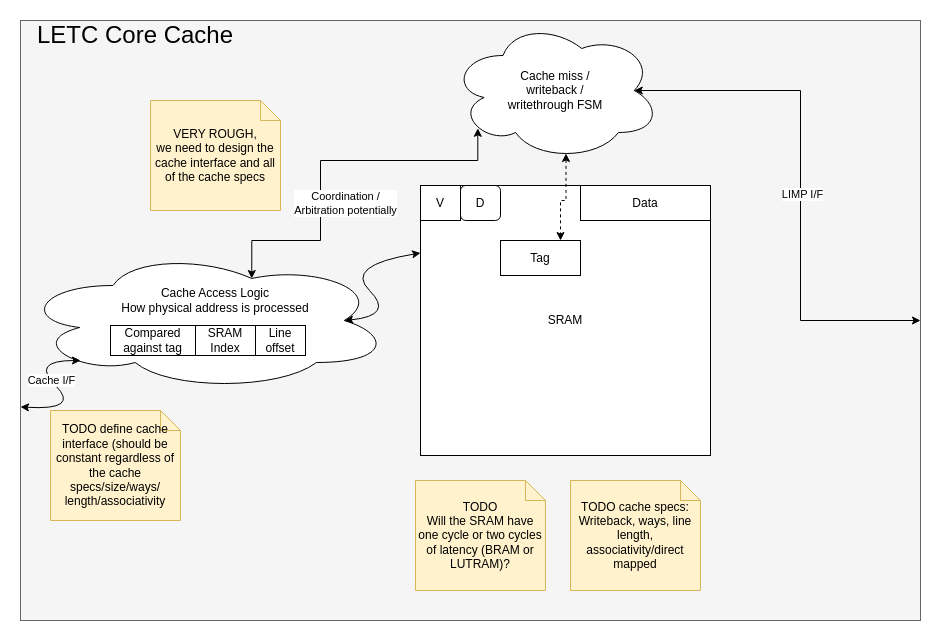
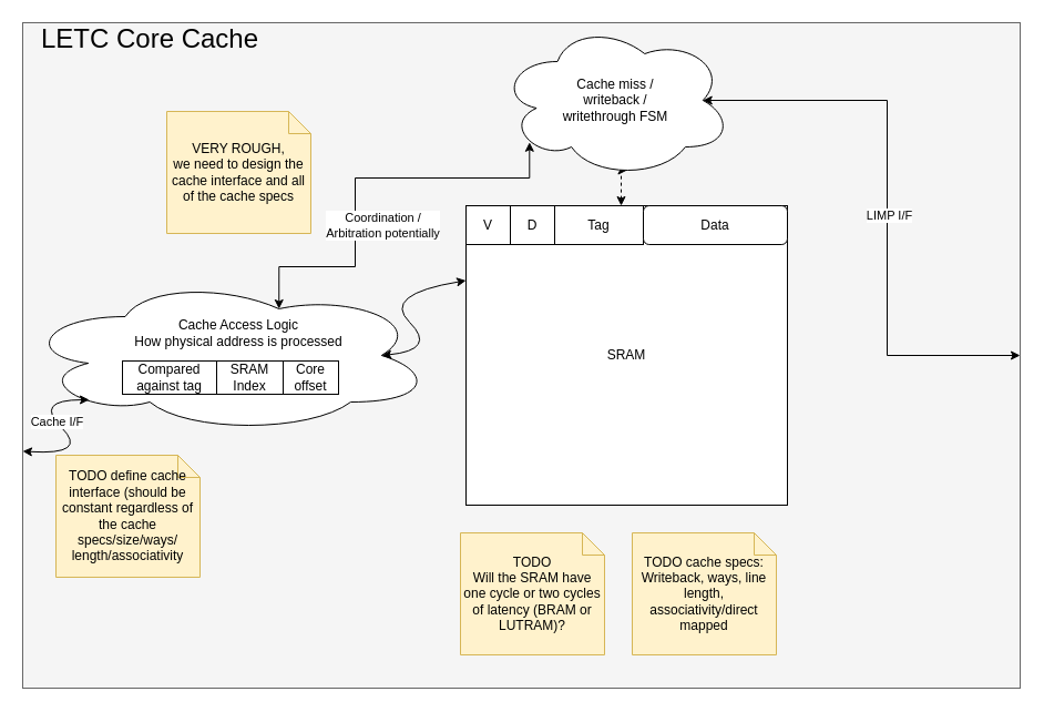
  <mxCell id="0" />
  <mxCell id="1" parent="0" />
  <mxCell id="2" value="" style="rounded=0;whiteSpace=wrap;html=1;fillColor=#f5f5f5;fontColor=#333333;strokeColor=#666666;" parent="1" vertex="1"><mxGeometry x="20" y="20" width="900" height="600" as="geometry" /></mxCell>
  <mxCell id="3" value="&lt;font style=&quot;font-size: 24px;&quot;&gt;LETC Core Cache&lt;/font&gt;" style="text;html=1;strokeColor=none;fillColor=none;align=center;verticalAlign=middle;whiteSpace=wrap;rounded=0;" parent="1" vertex="1"><mxGeometry x="30" y="20" width="210" height="30" as="geometry" /></mxCell>
  <mxCell id="4" value="SRAM" style="rounded=0;whiteSpace=wrap;html=1;" vertex="1" parent="1"><mxGeometry x="420" y="185" width="290" height="270" as="geometry" /></mxCell>
  <mxCell id="5" value="&lt;div&gt;TODO&lt;/div&gt;Will the SRAM have one cycle or two cycles of latency (BRAM or LUTRAM)?" style="shape=note;size=20;whiteSpace=wrap;html=1;fillColor=#fff2cc;strokeColor=#d6b656;" vertex="1" parent="1"><mxGeometry x="415" y="480" width="130" height="110" as="geometry" /></mxCell>
  <mxCell id="6" value="V" style="rounded=0;whiteSpace=wrap;html=1;" vertex="1" parent="1"><mxGeometry x="420" y="185" width="40" height="35" as="geometry" /></mxCell>
- <mxCell id="7" value="D" style="whiteSpace=wrap;html=1;rounded=1;" vertex="1" parent="1"><mxGeometry x="460" y="185" width="40" height="35" as="geometry" /></mxCell>
+ <mxCell id="7" value="D" style="rounded=0;whiteSpace=wrap;html=1;" vertex="1" parent="1"><mxGeometry x="460" y="185" width="40" height="35" as="geometry" /></mxCell>
  <mxCell id="8" value="TODO cache specs:&lt;br&gt;Writeback, ways, line length, associativity/direct mapped&lt;div&gt;&lt;/div&gt;" style="shape=note;size=20;whiteSpace=wrap;html=1;fillColor=#fff2cc;strokeColor=#d6b656;" vertex="1" parent="1"><mxGeometry x="570" y="480" width="130" height="110" as="geometry" /></mxCell>
- <mxCell id="9" value="Tag" style="rounded=0;whiteSpace=wrap;html=1;" vertex="1" parent="1"><mxGeometry x="500" y="240" width="80" height="35" as="geometry" /></mxCell>
- <mxCell id="10" value="Data" style="rounded=0;whiteSpace=wrap;html=1;" vertex="1" parent="1"><mxGeometry x="580" y="185" width="130" height="35" as="geometry" /></mxCell>
+ <mxCell id="9" value="Tag" style="rounded=0;whiteSpace=wrap;html=1;" vertex="1" parent="1"><mxGeometry x="500" y="185" width="80" height="35" as="geometry" /></mxCell>
+ <mxCell id="10" value="Data" style="whiteSpace=wrap;html=1;rounded=1;" vertex="1" parent="1"><mxGeometry x="580" y="185" width="130" height="35" as="geometry" /></mxCell>
  <mxCell id="11" value="" style="ellipse;shape=cloud;whiteSpace=wrap;html=1;" vertex="1" parent="1"><mxGeometry x="20" y="250" width="370" height="140" as="geometry" /></mxCell>
- <mxCell id="12" value="Line offset" style="rounded=0;whiteSpace=wrap;html=1;" vertex="1" parent="1"><mxGeometry x="255" y="325" width="50" height="30" as="geometry" /></mxCell>
+ <mxCell id="12" value="Core offset" style="rounded=0;whiteSpace=wrap;html=1;" vertex="1" parent="1"><mxGeometry x="255" y="325" width="50" height="30" as="geometry" /></mxCell>
  <mxCell id="13" value="Compared against tag" style="rounded=0;whiteSpace=wrap;html=1;" vertex="1" parent="1"><mxGeometry x="110" y="325" width="85" height="30" as="geometry" /></mxCell>
  <mxCell id="14" value="&lt;div&gt;Cache Access Logic&lt;/div&gt;How physical address is processed" style="text;html=1;align=center;verticalAlign=middle;whiteSpace=wrap;rounded=0;" vertex="1" parent="1"><mxGeometry x="115" y="285" width="200" height="30" as="geometry" /></mxCell>
  <mxCell id="15" value="SRAM Index" style="rounded=0;whiteSpace=wrap;html=1;" vertex="1" parent="1"><mxGeometry x="195" y="325" width="60" height="30" as="geometry" /></mxCell>
  <mxCell id="16" value="" style="curved=1;endArrow=classic;html=1;rounded=0;startArrow=classic;startFill=1;exitX=0;exitY=0.644;exitDx=0;exitDy=0;exitPerimeter=0;" edge="1" parent="1" source="2"><mxGeometry width="50" height="50" relative="1" as="geometry"><mxPoint x="30" y="410" as="sourcePoint" /><mxPoint x="80" y="360" as="targetPoint" /><Array as="points"><mxPoint x="80" y="410" /><mxPoint x="30" y="360" /></Array></mxGeometry></mxCell>
  <mxCell id="17" value="Cache I/F" style="edgeLabel;html=1;align=center;verticalAlign=middle;resizable=0;points=[];" vertex="1" connectable="0" parent="16"><mxGeometry x="0.176" y="-1" relative="1" as="geometry"><mxPoint x="2" y="3" as="offset" /></mxGeometry></mxCell>
  <mxCell id="18" value="TODO define cache interface (should be constant regardless of the cache specs/size/ways/&lt;div&gt;length/associativity&lt;div&gt;&lt;/div&gt;&lt;/div&gt;" style="shape=note;size=20;whiteSpace=wrap;html=1;fillColor=#fff2cc;strokeColor=#d6b656;" vertex="1" parent="1"><mxGeometry x="50" y="410" width="130" height="110" as="geometry" /></mxCell>
  <mxCell id="19" value="" style="curved=1;endArrow=classic;html=1;rounded=0;entryX=0;entryY=0.25;entryDx=0;entryDy=0;exitX=0.876;exitY=0.5;exitDx=0;exitDy=0;exitPerimeter=0;startArrow=classic;startFill=1;" edge="1" parent="1" source="11" target="4"><mxGeometry width="50" height="50" relative="1" as="geometry"><mxPoint x="344" y="315" as="sourcePoint" /><mxPoint x="394" y="265" as="targetPoint" /><Array as="points"><mxPoint x="394" y="315" /><mxPoint x="344" y="265" /></Array></mxGeometry></mxCell>
  <mxCell id="20" style="edgeStyle=orthogonalEdgeStyle;rounded=0;orthogonalLoop=1;jettySize=auto;html=1;exitX=0.55;exitY=0.95;exitDx=0;exitDy=0;exitPerimeter=0;entryX=0.75;entryY=0;entryDx=0;entryDy=0;startArrow=classic;startFill=1;dashed=1;" edge="1" parent="1" source="23" target="9"><mxGeometry relative="1" as="geometry" /></mxCell>
  <mxCell id="21" style="edgeStyle=orthogonalEdgeStyle;rounded=0;orthogonalLoop=1;jettySize=auto;html=1;exitX=0.875;exitY=0.5;exitDx=0;exitDy=0;exitPerimeter=0;entryX=1;entryY=0.5;entryDx=0;entryDy=0;startArrow=classic;startFill=1;" edge="1" parent="1" source="23" target="2"><mxGeometry relative="1" as="geometry"><Array as="points"><mxPoint x="800" y="90" /><mxPoint x="800" y="320" /></Array></mxGeometry></mxCell>
  <mxCell id="22" value="LIMP I/F" style="edgeLabel;html=1;align=center;verticalAlign=middle;resizable=0;points=[];" vertex="1" connectable="0" parent="21"><mxGeometry x="0.046" y="1" relative="1" as="geometry"><mxPoint as="offset" /></mxGeometry></mxCell>
  <mxCell id="23" value="Cache miss /&lt;div&gt;writeback /&lt;/div&gt;&lt;div&gt;writethrough FSM&lt;/div&gt;" style="ellipse;shape=cloud;whiteSpace=wrap;html=1;" vertex="1" parent="1"><mxGeometry x="450" y="20" width="210" height="140" as="geometry" /></mxCell>
  <mxCell id="24" value="VERY ROUGH,&lt;div&gt;&lt;/div&gt;&lt;div&gt;we need to design the cache interface and all of the cache specs&lt;/div&gt;" style="shape=note;size=20;whiteSpace=wrap;html=1;fillColor=#fff2cc;strokeColor=#d6b656;" vertex="1" parent="1"><mxGeometry x="150" y="100" width="130" height="110" as="geometry" /></mxCell>
  <mxCell id="25" style="edgeStyle=orthogonalEdgeStyle;rounded=0;orthogonalLoop=1;jettySize=auto;html=1;exitX=0.625;exitY=0.2;exitDx=0;exitDy=0;exitPerimeter=0;entryX=0.13;entryY=0.77;entryDx=0;entryDy=0;entryPerimeter=0;startArrow=classic;startFill=1;" edge="1" parent="1" source="11" target="23"><mxGeometry relative="1" as="geometry"><Array as="points"><mxPoint x="251" y="240" /><mxPoint x="320" y="240" /><mxPoint x="320" y="160" /><mxPoint x="477" y="160" /></Array></mxGeometry></mxCell>
  <mxCell id="26" value="Coordination /&lt;div&gt;Arbitration potentially&lt;/div&gt;" style="edgeLabel;html=1;align=center;verticalAlign=middle;resizable=0;points=[];" vertex="1" connectable="0" parent="25"><mxGeometry x="-0.286" y="5" relative="1" as="geometry"><mxPoint x="29" y="-10" as="offset" /></mxGeometry></mxCell>
